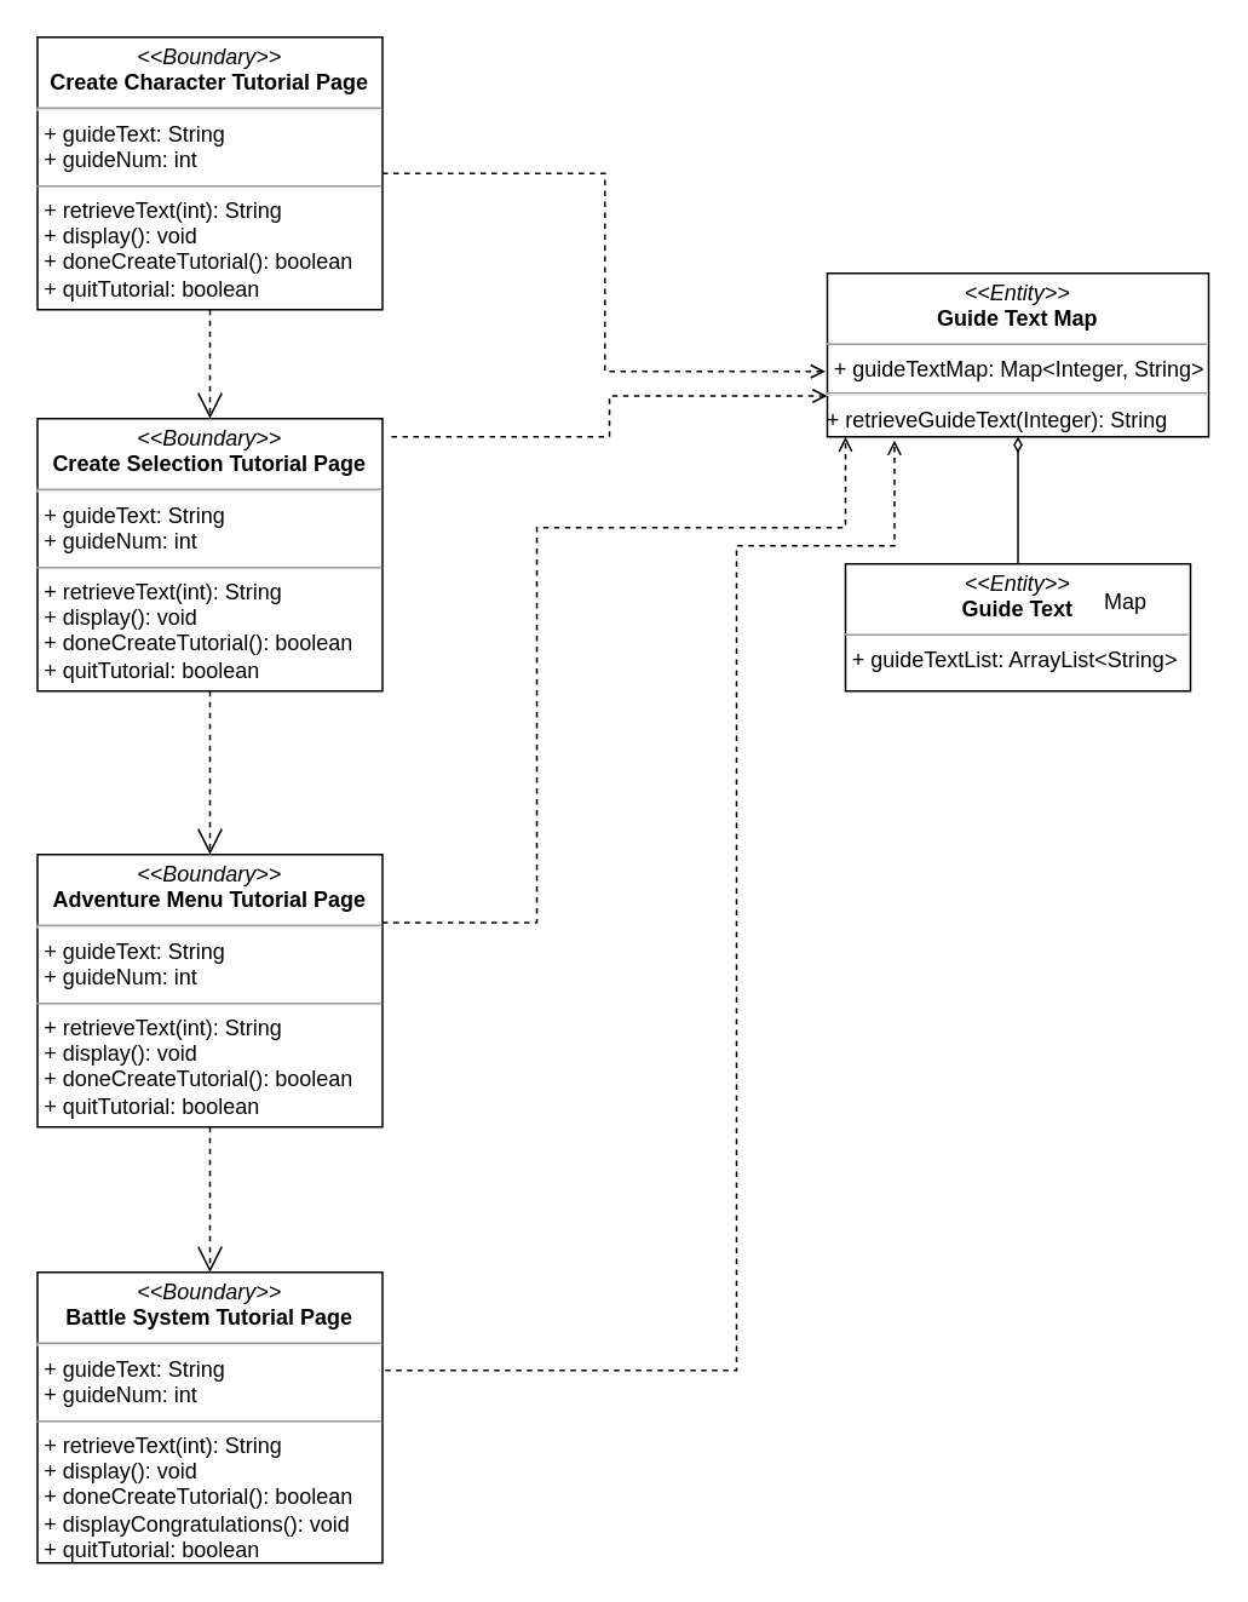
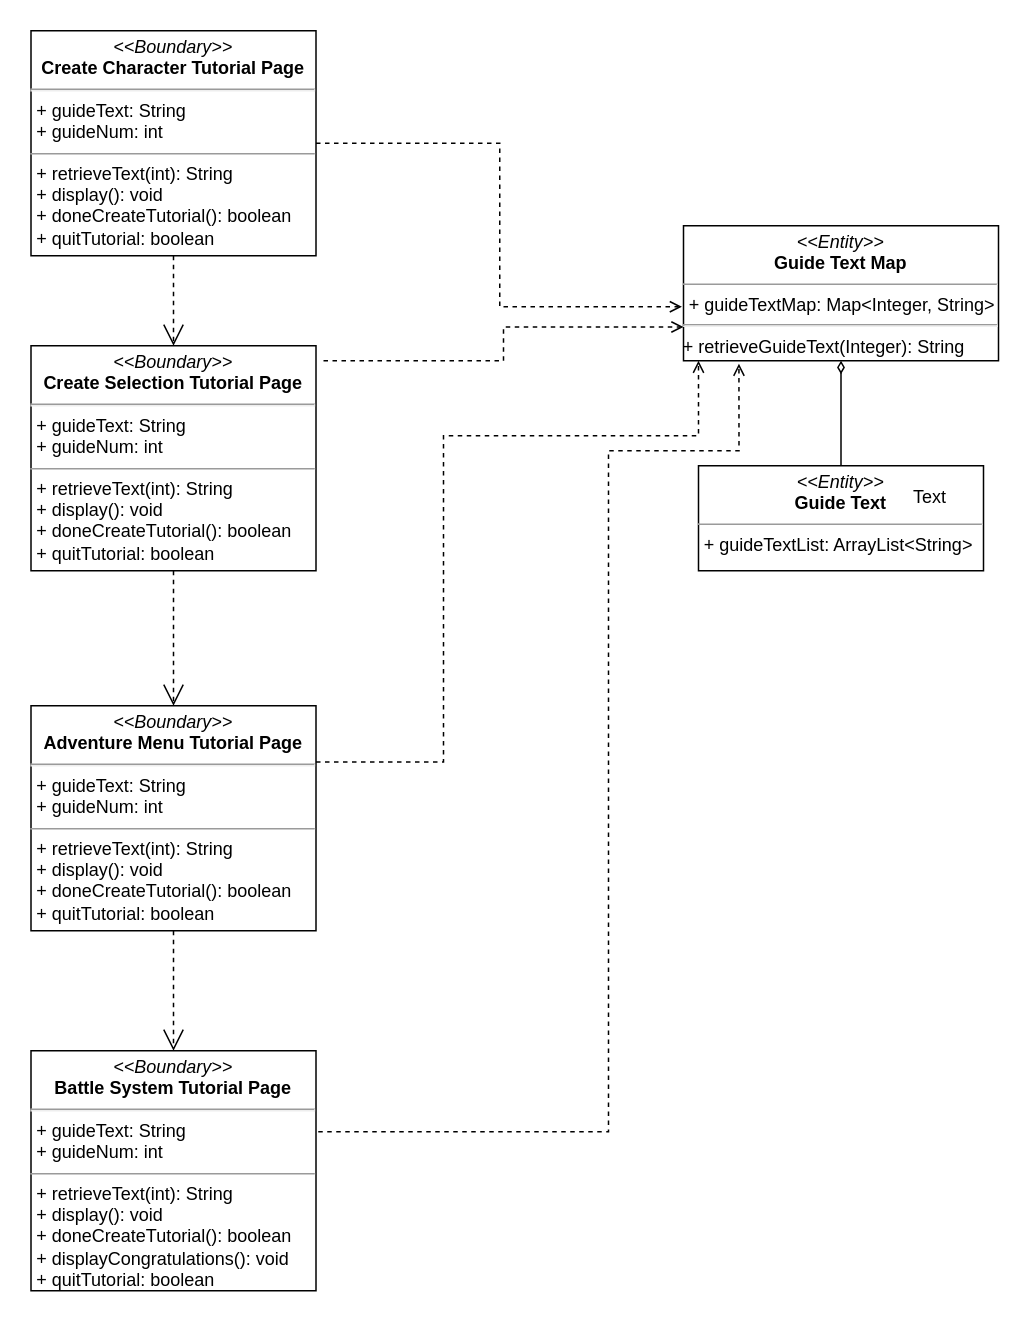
  <mxCell id="0" />
  <mxCell id="1" parent="0" />
  <mxCell id="2" style="edgeStyle=orthogonalEdgeStyle;rounded=0;orthogonalLoop=1;jettySize=auto;html=1;entryX=1.005;entryY=0.4;entryDx=0;entryDy=0;entryPerimeter=0;endArrow=open;endFill=0;dashed=1;" edge="1" parent="1" source="3" target="10"><mxGeometry relative="1" as="geometry" /></mxCell>
  <mxCell id="3" value="&lt;p style=&quot;margin: 0px ; margin-top: 4px ; text-align: center&quot;&gt;&lt;i&gt;&amp;lt;&amp;lt;Boundary&amp;gt;&amp;gt;&lt;/i&gt;&lt;br&gt;&lt;b&gt;Create Character Tutorial Page&lt;/b&gt;&lt;/p&gt;&lt;hr&gt;&lt;p style=&quot;margin: 0px ; margin-left: 4px&quot;&gt;+ guideText: String&lt;/p&gt;&lt;p style=&quot;margin: 0px ; margin-left: 4px&quot;&gt;+ guideNum: int&lt;/p&gt;&lt;hr size=&quot;1&quot;&gt;&lt;p style=&quot;margin: 0px ; margin-left: 4px&quot;&gt;+ retrieveText(int): String&lt;br&gt;&lt;/p&gt;&lt;p style=&quot;margin: 0px ; margin-left: 4px&quot;&gt;+ display(): void&lt;/p&gt;&lt;p style=&quot;margin: 0px ; margin-left: 4px&quot;&gt;+ doneCreateTutorial(): boolean&lt;br&gt;&lt;/p&gt;&lt;p style=&quot;margin: 0px ; margin-left: 4px&quot;&gt;+ quitTutorial: boolean&lt;br&gt;&lt;/p&gt;" style="verticalAlign=top;align=left;overflow=fill;fontSize=12;fontFamily=Helvetica;html=1;" parent="1" vertex="1"><mxGeometry x="20" y="20" width="190" height="150" as="geometry" /></mxCell>
  <mxCell id="4" style="edgeStyle=orthogonalEdgeStyle;rounded=0;orthogonalLoop=1;jettySize=auto;html=1;entryX=1;entryY=0.25;entryDx=0;entryDy=0;dashed=1;endArrow=open;endFill=0;" edge="1" parent="1" target="10"><mxGeometry relative="1" as="geometry"><mxPoint x="215" y="240" as="sourcePoint" /><Array as="points"><mxPoint x="335" y="240" /><mxPoint x="335" y="218" /></Array></mxGeometry></mxCell>
  <mxCell id="5" style="edgeStyle=orthogonalEdgeStyle;rounded=0;orthogonalLoop=1;jettySize=auto;html=1;dashed=1;endArrow=open;endFill=0;exitX=1;exitY=0.25;exitDx=0;exitDy=0;" edge="1" parent="1" source="14" target="10"><mxGeometry relative="1" as="geometry"><mxPoint x="215" y="402.5" as="sourcePoint" /><Array as="points"><mxPoint x="295" y="508" /><mxPoint x="295" y="290" /><mxPoint x="465" y="290" /></Array></mxGeometry></mxCell>
  <mxCell id="6" style="edgeStyle=orthogonalEdgeStyle;rounded=0;orthogonalLoop=1;jettySize=auto;html=1;entryX=0.824;entryY=-0.022;entryDx=0;entryDy=0;dashed=1;endArrow=open;endFill=0;entryPerimeter=0;exitX=0.995;exitY=0.36;exitDx=0;exitDy=0;exitPerimeter=0;" edge="1" parent="1" source="16" target="10"><mxGeometry relative="1" as="geometry"><mxPoint x="275" y="590" as="sourcePoint" /><Array as="points"><mxPoint x="405" y="754" /><mxPoint x="405" y="300" /><mxPoint x="492" y="300" /></Array></mxGeometry></mxCell>
  <mxCell id="7" value="" style="endArrow=open;endSize=12;dashed=1;html=1;exitX=0.5;exitY=1;exitDx=0;exitDy=0;entryX=0.5;entryY=0;entryDx=0;entryDy=0;" parent="1" source="3" edge="1"><mxGeometry width="160" relative="1" as="geometry"><mxPoint x="-75" y="170" as="sourcePoint" /><mxPoint x="115" y="230" as="targetPoint" /></mxGeometry></mxCell>
  <mxCell id="8" value="" style="endArrow=open;endSize=12;dashed=1;html=1;exitX=0.5;exitY=1;exitDx=0;exitDy=0;entryX=0.5;entryY=0;entryDx=0;entryDy=0;" parent="1" source="15" target="14" edge="1"><mxGeometry width="160" relative="1" as="geometry"><mxPoint x="485" y="485" as="sourcePoint" /><mxPoint x="485" y="515" as="targetPoint" /></mxGeometry></mxCell>
  <mxCell id="9" value="" style="endArrow=open;endSize=12;dashed=1;html=1;exitX=0.5;exitY=1;exitDx=0;exitDy=0;" parent="1" source="14" target="16" edge="1"><mxGeometry width="160" relative="1" as="geometry"><mxPoint x="385" y="650" as="sourcePoint" /><mxPoint x="385" y="760" as="targetPoint" /></mxGeometry></mxCell>
  <mxCell id="10" value="&lt;p style=&quot;margin: 0px ; margin-top: 4px ; text-align: center&quot;&gt;&lt;i&gt;&amp;lt;&amp;lt;Entity&amp;gt;&amp;gt;&lt;/i&gt;&lt;br&gt;&lt;b&gt;Guide Text Map&lt;/b&gt;&lt;/p&gt;&lt;hr size=&quot;1&quot;&gt;&lt;p style=&quot;margin: 0px ; margin-left: 4px&quot;&gt;&lt;/p&gt;&lt;p style=&quot;margin: 0px ; margin-left: 4px&quot;&gt;+ guideTextMap: Map&amp;lt;Integer, String&amp;gt;&lt;/p&gt;&lt;hr&gt;+ retrieveGuideText(Integer): String" style="verticalAlign=top;align=left;overflow=fill;fontSize=12;fontFamily=Helvetica;html=1;direction=west;" parent="1" vertex="1"><mxGeometry x="455" y="150" width="210" height="90" as="geometry" /></mxCell>
  <mxCell id="11" style="edgeStyle=orthogonalEdgeStyle;rounded=0;orthogonalLoop=1;jettySize=auto;html=1;endArrow=diamondThin;endFill=0;" edge="1" parent="1" source="12" target="10"><mxGeometry relative="1" as="geometry" /></mxCell>
  <mxCell id="12" value="&lt;p style=&quot;margin: 0px ; margin-top: 4px ; text-align: center&quot;&gt;&lt;i&gt;&amp;lt;&amp;lt;Entity&amp;gt;&amp;gt;&lt;/i&gt;&lt;br&gt;&lt;b&gt;Guide Text&lt;/b&gt;&lt;/p&gt;&lt;hr size=&quot;1&quot;&gt;&lt;p style=&quot;margin: 0px ; margin-left: 4px&quot;&gt;+ guideTextList: ArrayList&amp;lt;String&amp;gt;&lt;br&gt;&lt;/p&gt;&lt;p style=&quot;margin: 0px ; margin-left: 4px&quot;&gt;&lt;br&gt;&lt;/p&gt;" style="verticalAlign=top;align=left;overflow=fill;fontSize=12;fontFamily=Helvetica;html=1;" vertex="1" parent="1"><mxGeometry x="465" y="310" width="190" height="70" as="geometry" /></mxCell>
- <mxCell id="13" value="Map" style="text;html=1;align=center;verticalAlign=middle;resizable=0;points=[];autosize=1;" vertex="1" parent="1"><mxGeometry x="599" y="321" width="40" height="20" as="geometry" /></mxCell>
+ <mxCell id="13" value="Text" style="text;html=1;align=center;verticalAlign=middle;resizable=0;points=[];autosize=1;" vertex="1" parent="1"><mxGeometry x="599" y="321" width="40" height="20" as="geometry" /></mxCell>
  <mxCell id="14" value="&lt;p style=&quot;margin: 0px ; margin-top: 4px ; text-align: center&quot;&gt;&lt;i&gt;&amp;lt;&amp;lt;Boundary&amp;gt;&amp;gt;&lt;/i&gt;&lt;br&gt;&lt;b&gt;Adventure Menu Tutorial Page&lt;/b&gt;&lt;/p&gt;&lt;hr&gt;&lt;p style=&quot;margin: 0px ; margin-left: 4px&quot;&gt;+ guideText: String&lt;/p&gt;&lt;p style=&quot;margin: 0px ; margin-left: 4px&quot;&gt;+ guideNum: int&lt;/p&gt;&lt;hr size=&quot;1&quot;&gt;&lt;p style=&quot;margin: 0px ; margin-left: 4px&quot;&gt;+ retrieveText(int): String&lt;br&gt;&lt;/p&gt;&lt;p style=&quot;margin: 0px ; margin-left: 4px&quot;&gt;+ display(): void&lt;/p&gt;&lt;p style=&quot;margin: 0px ; margin-left: 4px&quot;&gt;+ doneCreateTutorial(): boolean&lt;br&gt;&lt;/p&gt;&lt;p style=&quot;margin: 0px ; margin-left: 4px&quot;&gt;+ quitTutorial: boolean&lt;br&gt;&lt;/p&gt;" style="verticalAlign=top;align=left;overflow=fill;fontSize=12;fontFamily=Helvetica;html=1;" vertex="1" parent="1"><mxGeometry x="20" y="470" width="190" height="150" as="geometry" /></mxCell>
  <mxCell id="15" value="&lt;p style=&quot;margin: 0px ; margin-top: 4px ; text-align: center&quot;&gt;&lt;i&gt;&amp;lt;&amp;lt;Boundary&amp;gt;&amp;gt;&lt;/i&gt;&lt;br&gt;&lt;b&gt;Create Selection Tutorial Page&lt;/b&gt;&lt;/p&gt;&lt;hr&gt;&lt;p style=&quot;margin: 0px ; margin-left: 4px&quot;&gt;+ guideText: String&lt;/p&gt;&lt;p style=&quot;margin: 0px ; margin-left: 4px&quot;&gt;+ guideNum: int&lt;/p&gt;&lt;hr size=&quot;1&quot;&gt;&lt;p style=&quot;margin: 0px ; margin-left: 4px&quot;&gt;+ retrieveText(int): String&lt;br&gt;&lt;/p&gt;&lt;p style=&quot;margin: 0px ; margin-left: 4px&quot;&gt;+ display(): void&lt;/p&gt;&lt;p style=&quot;margin: 0px ; margin-left: 4px&quot;&gt;+ doneCreateTutorial(): boolean&lt;br&gt;&lt;/p&gt;&lt;p style=&quot;margin: 0px ; margin-left: 4px&quot;&gt;+ quitTutorial: boolean&lt;br&gt;&lt;/p&gt;" style="verticalAlign=top;align=left;overflow=fill;fontSize=12;fontFamily=Helvetica;html=1;" vertex="1" parent="1"><mxGeometry x="20" y="230" width="190" height="150" as="geometry" /></mxCell>
  <mxCell id="16" value="&lt;p style=&quot;margin: 0px ; margin-top: 4px ; text-align: center&quot;&gt;&lt;i&gt;&amp;lt;&amp;lt;Boundary&amp;gt;&amp;gt;&lt;/i&gt;&lt;br&gt;&lt;b&gt;Battle System Tutorial Page&lt;/b&gt;&lt;/p&gt;&lt;hr&gt;&lt;p style=&quot;margin: 0px ; margin-left: 4px&quot;&gt;+ guideText: String&lt;/p&gt;&lt;p style=&quot;margin: 0px ; margin-left: 4px&quot;&gt;+ guideNum: int&lt;/p&gt;&lt;hr size=&quot;1&quot;&gt;&lt;p style=&quot;margin: 0px ; margin-left: 4px&quot;&gt;+ retrieveText(int): String&lt;br&gt;&lt;/p&gt;&lt;p style=&quot;margin: 0px ; margin-left: 4px&quot;&gt;+ display(): void&lt;/p&gt;&lt;p style=&quot;margin: 0px ; margin-left: 4px&quot;&gt;+ doneCreateTutorial(): boolean&lt;br&gt;&lt;/p&gt;&lt;p style=&quot;margin: 0px ; margin-left: 4px&quot;&gt;+ displayCongratulations(): void&lt;/p&gt;&lt;p style=&quot;margin: 0px ; margin-left: 4px&quot;&gt;+ quitTutorial: boolean&lt;br&gt;&lt;/p&gt;" style="verticalAlign=top;align=left;overflow=fill;fontSize=12;fontFamily=Helvetica;html=1;" vertex="1" parent="1"><mxGeometry x="20" y="700" width="190" height="160" as="geometry" /></mxCell>
